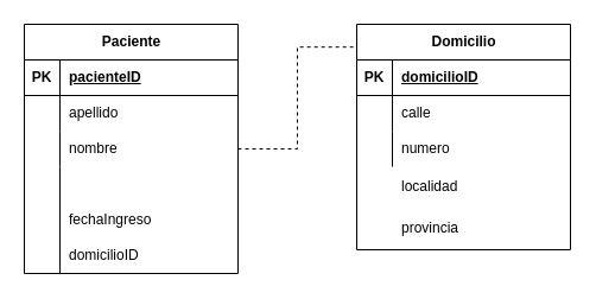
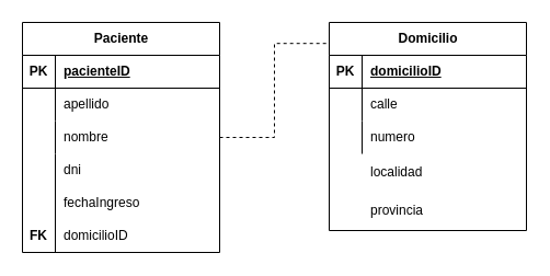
  <mxCell id="0" />
  <mxCell id="1" parent="0" />
  <mxCell id="2" value="" style="group" vertex="1" connectable="0" parent="1"><mxGeometry x="20" y="20" width="180" height="210" as="geometry" /></mxCell>
  <mxCell id="3" value="Paciente" style="shape=table;startSize=30;container=1;collapsible=1;childLayout=tableLayout;fixedRows=1;rowLines=0;fontStyle=1;align=center;resizeLast=1;html=1;" vertex="1" parent="2"><mxGeometry width="180" height="210" as="geometry" /></mxCell>
  <mxCell id="4" value="" style="shape=tableRow;horizontal=0;startSize=0;swimlaneHead=0;swimlaneBody=0;fillColor=none;collapsible=0;dropTarget=0;points=[[0,0.5],[1,0.5]];portConstraint=eastwest;top=0;left=0;right=0;bottom=1;" vertex="1" parent="3"><mxGeometry y="30" width="180" height="30" as="geometry" /></mxCell>
  <mxCell id="5" value="PK" style="shape=partialRectangle;connectable=0;fillColor=none;top=0;left=0;bottom=0;right=0;fontStyle=1;overflow=hidden;whiteSpace=wrap;html=1;" vertex="1" parent="4"><mxGeometry width="30" height="30" as="geometry"><mxRectangle width="30" height="30" as="alternateBounds" /></mxGeometry></mxCell>
  <mxCell id="6" value="pacienteID" style="shape=partialRectangle;connectable=0;fillColor=none;top=0;left=0;bottom=0;right=0;align=left;spacingLeft=6;fontStyle=5;overflow=hidden;whiteSpace=wrap;html=1;" vertex="1" parent="4"><mxGeometry x="30" width="150" height="30" as="geometry"><mxRectangle width="150" height="30" as="alternateBounds" /></mxGeometry></mxCell>
  <mxCell id="7" value="" style="shape=tableRow;horizontal=0;startSize=0;swimlaneHead=0;swimlaneBody=0;fillColor=none;collapsible=0;dropTarget=0;points=[[0,0.5],[1,0.5]];portConstraint=eastwest;top=0;left=0;right=0;bottom=0;" vertex="1" parent="3"><mxGeometry y="60" width="180" height="30" as="geometry" /></mxCell>
  <mxCell id="8" value="" style="shape=partialRectangle;connectable=0;fillColor=none;top=0;left=0;bottom=0;right=0;editable=1;overflow=hidden;whiteSpace=wrap;html=1;" vertex="1" parent="7"><mxGeometry width="30" height="30" as="geometry"><mxRectangle width="30" height="30" as="alternateBounds" /></mxGeometry></mxCell>
  <mxCell id="9" value="apellido" style="shape=partialRectangle;connectable=0;fillColor=none;top=0;left=0;bottom=0;right=0;align=left;spacingLeft=6;overflow=hidden;whiteSpace=wrap;html=1;" vertex="1" parent="7"><mxGeometry x="30" width="150" height="30" as="geometry"><mxRectangle width="150" height="30" as="alternateBounds" /></mxGeometry></mxCell>
  <mxCell id="10" value="" style="shape=tableRow;horizontal=0;startSize=0;swimlaneHead=0;swimlaneBody=0;fillColor=none;collapsible=0;dropTarget=0;points=[[0,0.5],[1,0.5]];portConstraint=eastwest;top=0;left=0;right=0;bottom=0;" vertex="1" parent="3"><mxGeometry y="90" width="180" height="30" as="geometry" /></mxCell>
  <mxCell id="11" value="" style="shape=partialRectangle;connectable=0;fillColor=none;top=0;left=0;bottom=0;right=0;editable=1;overflow=hidden;whiteSpace=wrap;html=1;" vertex="1" parent="10"><mxGeometry width="30" height="30" as="geometry"><mxRectangle width="30" height="30" as="alternateBounds" /></mxGeometry></mxCell>
  <mxCell id="12" value="nombre" style="shape=partialRectangle;connectable=0;fillColor=none;top=0;left=0;bottom=0;right=0;align=left;spacingLeft=6;overflow=hidden;whiteSpace=wrap;html=1;" vertex="1" parent="10"><mxGeometry x="30" width="150" height="30" as="geometry"><mxRectangle width="150" height="30" as="alternateBounds" /></mxGeometry></mxCell>
  <mxCell id="13" value="" style="shape=tableRow;horizontal=0;startSize=0;swimlaneHead=0;swimlaneBody=0;fillColor=none;collapsible=0;dropTarget=0;points=[[0,0.5],[1,0.5]];portConstraint=eastwest;top=0;left=0;right=0;bottom=0;" vertex="1" parent="3"><mxGeometry y="120" width="180" height="90" as="geometry" /></mxCell>
  <mxCell id="14" value="" style="shape=partialRectangle;connectable=0;fillColor=none;top=0;left=0;bottom=0;right=0;editable=1;overflow=hidden;whiteSpace=wrap;html=1;" vertex="1" parent="13"><mxGeometry width="30" height="90" as="geometry"><mxRectangle width="30" height="90" as="alternateBounds" /></mxGeometry></mxCell>
  <mxCell id="15" value="fechaIngreso" style="shape=partialRectangle;connectable=0;fillColor=none;top=0;left=0;bottom=0;right=0;align=left;spacingLeft=6;overflow=hidden;whiteSpace=wrap;html=1;" vertex="1" parent="13"><mxGeometry x="30" width="150" height="90" as="geometry"><mxRectangle width="150" height="90" as="alternateBounds" /></mxGeometry></mxCell>
+ <mxCell id="16" value="dni" style="shape=partialRectangle;connectable=0;fillColor=none;top=0;left=0;bottom=0;right=0;align=left;spacingLeft=6;overflow=hidden;whiteSpace=wrap;html=1;" vertex="1" parent="2"><mxGeometry x="30" y="120" width="150" height="30" as="geometry"><mxRectangle width="150" height="30" as="alternateBounds" /></mxGeometry></mxCell>
  <mxCell id="17" value="domicilioID" style="shape=partialRectangle;connectable=0;fillColor=none;top=0;left=0;bottom=0;right=0;align=left;spacingLeft=6;overflow=hidden;whiteSpace=wrap;html=1;" vertex="1" parent="2"><mxGeometry x="30" y="180" width="150" height="30" as="geometry"><mxRectangle width="150" height="30" as="alternateBounds" /></mxGeometry></mxCell>
+ <mxCell id="18" value="&lt;span style=&quot;font-weight: 700;&quot;&gt;FK&lt;/span&gt;" style="shape=partialRectangle;connectable=0;fillColor=none;top=0;left=0;bottom=0;right=0;editable=1;overflow=hidden;whiteSpace=wrap;html=1;" vertex="1" parent="2"><mxGeometry y="180" width="30" height="30" as="geometry"><mxRectangle width="30" height="30" as="alternateBounds" /></mxGeometry></mxCell>
  <mxCell id="19" value="" style="group" vertex="1" connectable="0" parent="1"><mxGeometry x="300" y="20" width="180" height="190" as="geometry" /></mxCell>
  <mxCell id="20" value="localidad" style="shape=partialRectangle;connectable=0;fillColor=none;top=0;left=0;bottom=0;right=0;align=left;spacingLeft=6;overflow=hidden;whiteSpace=wrap;html=1;" vertex="1" parent="19"><mxGeometry x="30" y="120" width="150" height="34.17" as="geometry"><mxRectangle width="150" height="30" as="alternateBounds" /></mxGeometry></mxCell>
  <mxCell id="21" value="provincia" style="shape=partialRectangle;connectable=0;fillColor=none;top=0;left=0;bottom=0;right=0;align=left;spacingLeft=6;overflow=hidden;whiteSpace=wrap;html=1;" vertex="1" parent="19"><mxGeometry x="30" y="154.17" width="150" height="35.83" as="geometry"><mxRectangle width="150" height="30" as="alternateBounds" /></mxGeometry></mxCell>
  <mxCell id="22" value="Domicilio" style="shape=table;startSize=30;container=1;collapsible=1;childLayout=tableLayout;fixedRows=1;rowLines=0;fontStyle=1;align=center;resizeLast=1;html=1;" vertex="1" parent="19"><mxGeometry width="180" height="190" as="geometry" /></mxCell>
  <mxCell id="23" value="" style="shape=tableRow;horizontal=0;startSize=0;swimlaneHead=0;swimlaneBody=0;fillColor=none;collapsible=0;dropTarget=0;points=[[0,0.5],[1,0.5]];portConstraint=eastwest;top=0;left=0;right=0;bottom=1;" vertex="1" parent="22"><mxGeometry y="30" width="180" height="30" as="geometry" /></mxCell>
  <mxCell id="24" value="PK" style="shape=partialRectangle;connectable=0;fillColor=none;top=0;left=0;bottom=0;right=0;fontStyle=1;overflow=hidden;whiteSpace=wrap;html=1;" vertex="1" parent="23"><mxGeometry width="30" height="30" as="geometry"><mxRectangle width="30" height="30" as="alternateBounds" /></mxGeometry></mxCell>
  <mxCell id="25" value="domicilioID" style="shape=partialRectangle;connectable=0;fillColor=none;top=0;left=0;bottom=0;right=0;align=left;spacingLeft=6;fontStyle=5;overflow=hidden;whiteSpace=wrap;html=1;" vertex="1" parent="23"><mxGeometry x="30" width="150" height="30" as="geometry"><mxRectangle width="150" height="30" as="alternateBounds" /></mxGeometry></mxCell>
  <mxCell id="26" value="" style="shape=tableRow;horizontal=0;startSize=0;swimlaneHead=0;swimlaneBody=0;fillColor=none;collapsible=0;dropTarget=0;points=[[0,0.5],[1,0.5]];portConstraint=eastwest;top=0;left=0;right=0;bottom=0;" vertex="1" parent="22"><mxGeometry y="60" width="180" height="30" as="geometry" /></mxCell>
  <mxCell id="27" value="" style="shape=partialRectangle;connectable=0;fillColor=none;top=0;left=0;bottom=0;right=0;editable=1;overflow=hidden;whiteSpace=wrap;html=1;" vertex="1" parent="26"><mxGeometry width="30" height="30" as="geometry"><mxRectangle width="30" height="30" as="alternateBounds" /></mxGeometry></mxCell>
  <mxCell id="28" value="calle" style="shape=partialRectangle;connectable=0;fillColor=none;top=0;left=0;bottom=0;right=0;align=left;spacingLeft=6;overflow=hidden;whiteSpace=wrap;html=1;" vertex="1" parent="26"><mxGeometry x="30" width="150" height="30" as="geometry"><mxRectangle width="150" height="30" as="alternateBounds" /></mxGeometry></mxCell>
  <mxCell id="29" value="" style="shape=tableRow;horizontal=0;startSize=0;swimlaneHead=0;swimlaneBody=0;fillColor=none;collapsible=0;dropTarget=0;points=[[0,0.5],[1,0.5]];portConstraint=eastwest;top=0;left=0;right=0;bottom=0;" vertex="1" parent="22"><mxGeometry y="90" width="180" height="30" as="geometry" /></mxCell>
  <mxCell id="30" value="" style="shape=partialRectangle;connectable=0;fillColor=none;top=0;left=0;bottom=0;right=0;editable=1;overflow=hidden;whiteSpace=wrap;html=1;" vertex="1" parent="29"><mxGeometry width="30" height="30" as="geometry"><mxRectangle width="30" height="30" as="alternateBounds" /></mxGeometry></mxCell>
  <mxCell id="31" value="numero" style="shape=partialRectangle;connectable=0;fillColor=none;top=0;left=0;bottom=0;right=0;align=left;spacingLeft=6;overflow=hidden;whiteSpace=wrap;html=1;" vertex="1" parent="29"><mxGeometry x="30" width="150" height="30" as="geometry"><mxRectangle width="150" height="30" as="alternateBounds" /></mxGeometry></mxCell>
  <mxCell id="32" style="edgeStyle=orthogonalEdgeStyle;rounded=0;orthogonalLoop=1;jettySize=auto;html=1;entryX=-0.009;entryY=0.101;entryDx=0;entryDy=0;entryPerimeter=0;endArrow=none;endFill=0;dashed=1;" edge="1" parent="1" source="3" target="22"><mxGeometry relative="1" as="geometry" /></mxCell>
